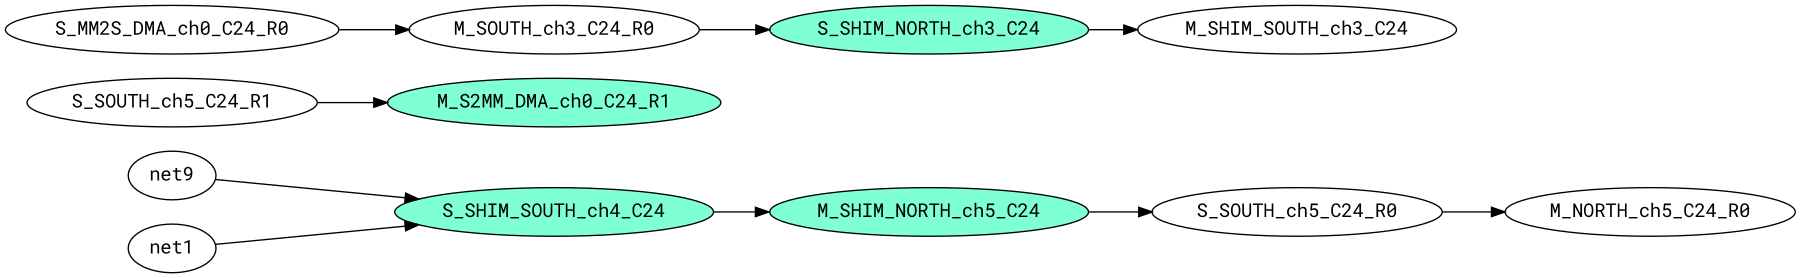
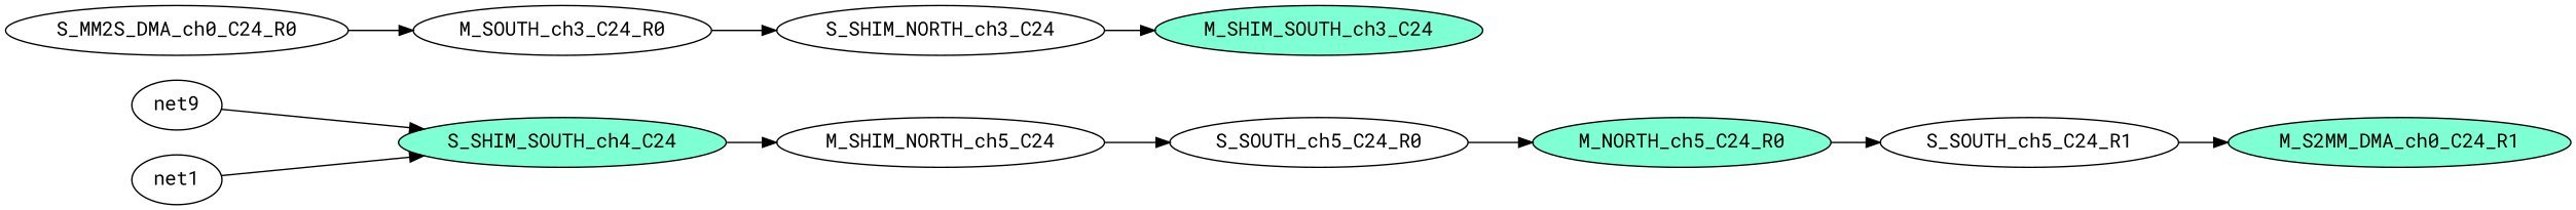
  digraph {
    fontname="Roboto Mono"
    rankdir=LR
    node [fillcolor=White fontname="Roboto Mono" style=filled]
    edge [fontname="Roboto Mono"]
    S_SHIM_SOUTH_ch4_C24 [fillcolor=aquamarine]
-   M_SHIM_NORTH_ch5_C24 [fillcolor=aquamarine]
+   M_SHIM_NORTH_ch5_C24
    n3 [label=net9 fillcolor="" style=""]
    M_S2MM_DMA_ch0_C24_R1 [fillcolor=aquamarine]
    S_SOUTH_ch5_C24_R1
    S_SOUTH_ch5_C24_R0
-   M_NORTH_ch5_C24_R0
+   M_NORTH_ch5_C24_R0 [fillcolor=aquamarine]
    S_MM2S_DMA_ch0_C24_R0
    M_SOUTH_ch3_C24_R0
    net1 [fillcolor="" style=""]
-   S_SHIM_NORTH_ch3_C24 [fillcolor=aquamarine]
-   M_SHIM_SOUTH_ch3_C24
+   S_SHIM_NORTH_ch3_C24
+   M_SHIM_SOUTH_ch3_C24 [fillcolor=aquamarine]
    S_SHIM_SOUTH_ch4_C24 -> M_SHIM_NORTH_ch5_C24
    M_SHIM_NORTH_ch5_C24 -> S_SOUTH_ch5_C24_R0
    n3 -> S_SHIM_SOUTH_ch4_C24
    S_SOUTH_ch5_C24_R1 -> M_S2MM_DMA_ch0_C24_R1
    S_SOUTH_ch5_C24_R0 -> M_NORTH_ch5_C24_R0
+   M_NORTH_ch5_C24_R0 -> S_SOUTH_ch5_C24_R1
    S_MM2S_DMA_ch0_C24_R0 -> M_SOUTH_ch3_C24_R0
    M_SOUTH_ch3_C24_R0 -> S_SHIM_NORTH_ch3_C24
    net1 -> S_SHIM_SOUTH_ch4_C24
    S_SHIM_NORTH_ch3_C24 -> M_SHIM_SOUTH_ch3_C24
  }
